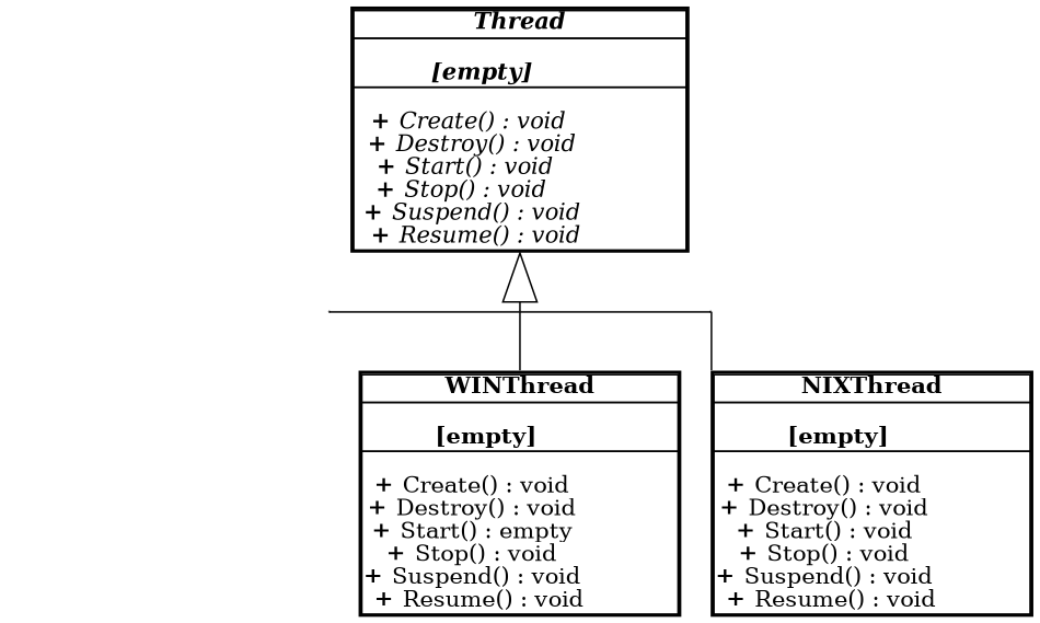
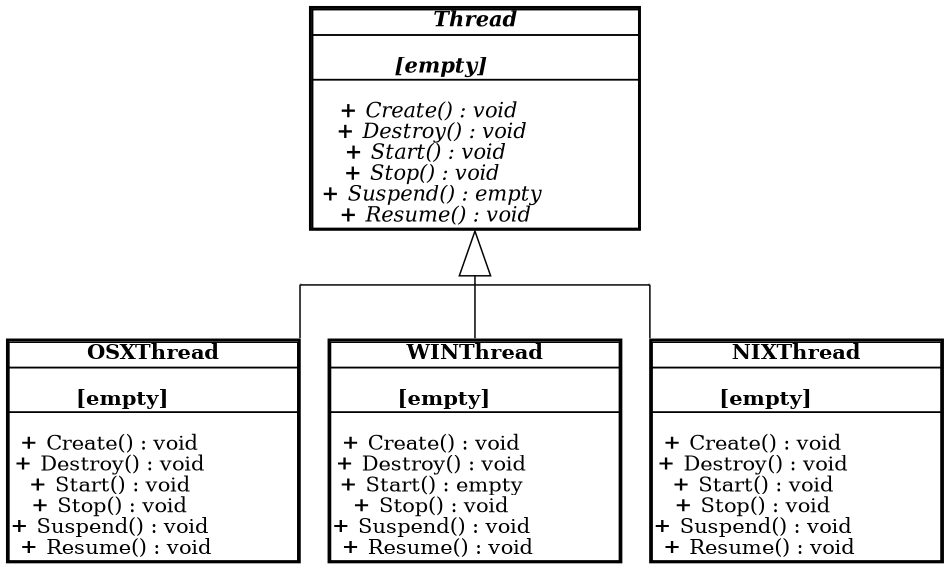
  digraph {
    splines=ortho
    node [shape=none margin=0]
    edge [arrowhead=empty dir=none]
    x [shape=point width=0.005 margin=""]
    y [shape=point width=0.005 margin=""]
    z [shape=point width=0.005 margin=""]
+   n4 [label=<<table border="2" cellborder="1" cellspacing="0" cellpadding="0">       <tr attribute="class name">         <td align="center"><b>OSXThread</b></td>       </tr>       <tr attribute="class data">         <td align="center">           <br/><b> [empty] </b>         </td>       </tr>       <tr attribute="class operations">           <td align="left">             <br/><b>+</b> Create() : void             <br/><b>+</b> Destroy() : void             <br/><b>+</b> Start() : void             <br/><b>+</b> Stop() : void             <br/><b>+</b> Suspend() : void             <br/><b>+</b> Resume() : void           </td>       </tr>     </table>>]
    n5 [label=<<table border="2" cellborder="1" cellspacing="0" cellpadding="0">       <tr attribute="class name">         <td align="center"><b>WINThread</b></td>       </tr>       <tr attribute="class data">         <td align="center">           <br/><b> [empty] </b>         </td>       </tr>       <tr attribute="class operations">           <td align="left">             <br/><b>+</b> Create() : void             <br/><b>+</b> Destroy() : void             <br/><b>+</b> Start() : empty             <br/><b>+</b> Stop() : void             <br/><b>+</b> Suspend() : void             <br/><b>+</b> Resume() : void           </td>       </tr>     </table>>]
    n6 [label=<<table border="2" cellborder="1" cellspacing="0" cellpadding="0">       <tr attribute="class name">         <td align="center"><b>NIXThread</b></td>       </tr>       <tr attribute="class data">         <td align="center">           <br/><b> [empty] </b>         </td>       </tr>       <tr attribute="class operations">           <td align="left">             <br/><b>+</b> Create() : void             <br/><b>+</b> Destroy() : void             <br/><b>+</b> Start() : void             <br/><b>+</b> Stop() : void             <br/><b>+</b> Suspend() : void             <br/><b>+</b> Resume() : void           </td>       </tr>     </table>>]
-   n7 [label=<<table border="2" cellborder="1" cellspacing="0" cellpadding="0">       <tr attribute="class name">         <td align="center"><b><i>Thread</i></b></td>       </tr>       <tr attribute="class data">         <td align="center">           <br/><i> <b> [empty] </b> </i>          </td>       </tr>       <tr attribute="class operations">           <td align="left">             <br/><i> <b>+</b> Create() : void  </i>             <br/><i> <b>+</b> Destroy() : void </i>             <br/><i> <b>+</b> Start() : void   </i>             <br/><i> <b>+</b> Stop() : void    </i>             <br/><i> <b>+</b> Suspend() : void </i>             <br/><i> <b>+</b> Resume() : void  </i>           </td>       </tr>     </table>>]
+   n7 [label=<<table border="2" cellborder="1" cellspacing="0" cellpadding="0">       <tr attribute="class name">         <td align="center"><b><i>Thread</i></b></td>       </tr>       <tr attribute="class data">         <td align="center">           <br/><i> <b> [empty] </b> </i>          </td>       </tr>       <tr attribute="class operations">           <td align="left">             <br/><i> <b>+</b> Create() : void  </i>             <br/><i> <b>+</b> Destroy() : void </i>             <br/><i> <b>+</b> Start() : void   </i>             <br/><i> <b>+</b> Stop() : void    </i>             <br/><i> <b>+</b> Suspend() : empty </i>             <br/><i> <b>+</b> Resume() : void  </i>           </td>       </tr>     </table>>]
    subgraph sub_1 {
      rank=same
      x
      y
      z
    }
    x -> y
+   x -> n4
    y -> z
    y -> n5
    z -> n6
    n7 -> y [arrowsize=3 arrowtail=onormal dir=back]
  }
